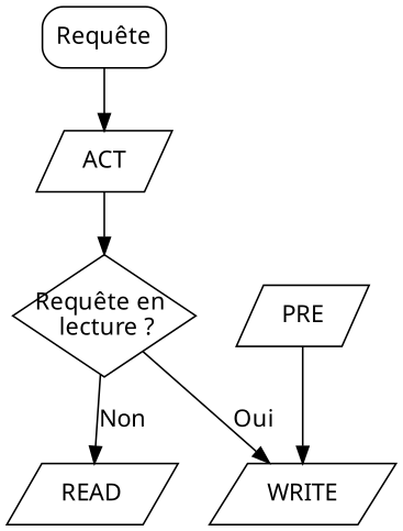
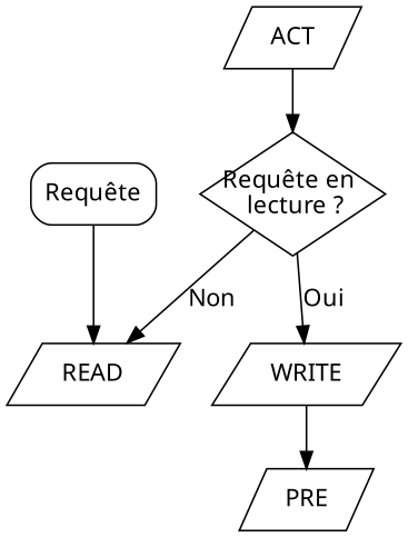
  digraph {
    fontname="Noto Sans"
    node [fontname="Noto Sans" shape=parallelogram]
    edge [fontname="Noto Sans"]
    n1 [label="Requête" shape=rect style=rounded]
    ACT
    n3 [fixedsize=shape height=1 label="Requête en \n lecture ?" shape=diamond width=1.5]
    READ
    WRITE
    PRE
-   n1 -> ACT
+   n1 -> READ
    ACT -> n3
    n3 -> READ [label=Non]
    n3 -> WRITE [label=Oui]
-   PRE -> WRITE
+   WRITE -> PRE
  }
